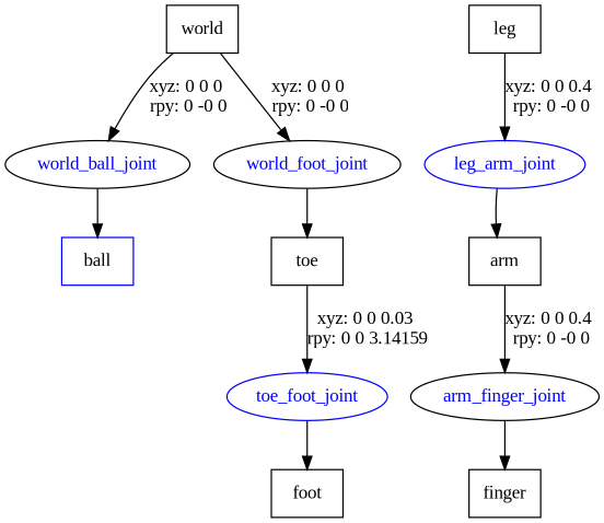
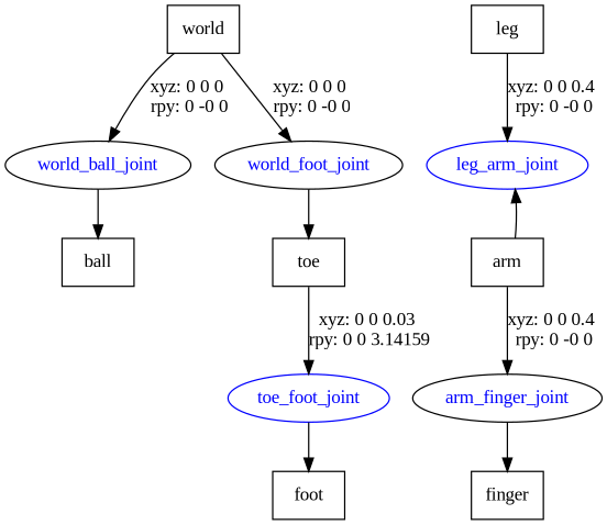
  digraph {
    fontname="Liberation Serif"
    node [fontname="Liberation Serif" shape=box]
    edge [fontname="Liberation Serif"]
    n1 [label=world]
    world_ball_joint [color=black fontcolor=blue shape=ellipse]
    world_foot_joint [color=black fontcolor=blue shape=ellipse]
-   n4 [label=ball color=blue]
+   n4 [label=ball]
    n5 [label=toe]
    toe_foot_joint [color=blue fontcolor=blue shape=ellipse]
    n7 [label=foot]
    n8 [label=leg]
    leg_arm_joint [color=blue fontcolor=blue shape=ellipse]
    n10 [label=arm]
    arm_finger_joint [color=black fontcolor=blue shape=ellipse]
    n12 [label=finger]
    n1 -> world_ball_joint [label="xyz: 0 0 0 \nrpy: 0 -0 0"]
    n1 -> world_foot_joint [label="xyz: 0 0 0 \nrpy: 0 -0 0"]
    world_ball_joint -> n4
    world_foot_joint -> n5
    n5 -> toe_foot_joint [label="xyz: 0 0 0.03 \nrpy: 0 0 3.14159"]
    toe_foot_joint -> n7
    n8 -> leg_arm_joint [label="xyz: 0 0 0.4 \nrpy: 0 -0 0"]
-   leg_arm_joint -> n10
+   n10 -> leg_arm_joint
    n10 -> arm_finger_joint [label="xyz: 0 0 0.4 \nrpy: 0 -0 0"]
    arm_finger_joint -> n12
  }
